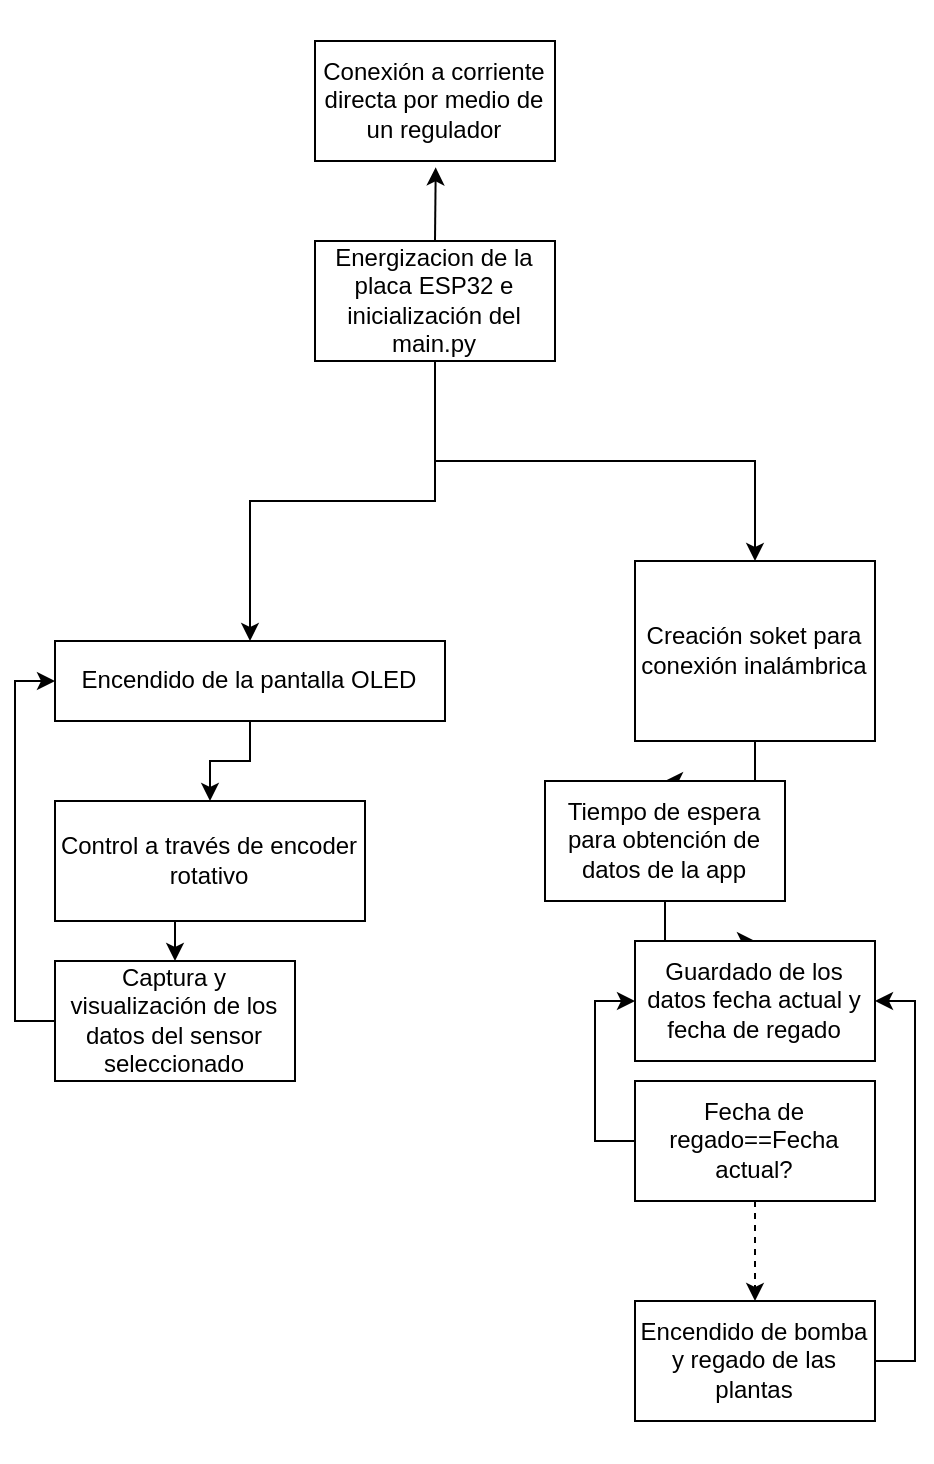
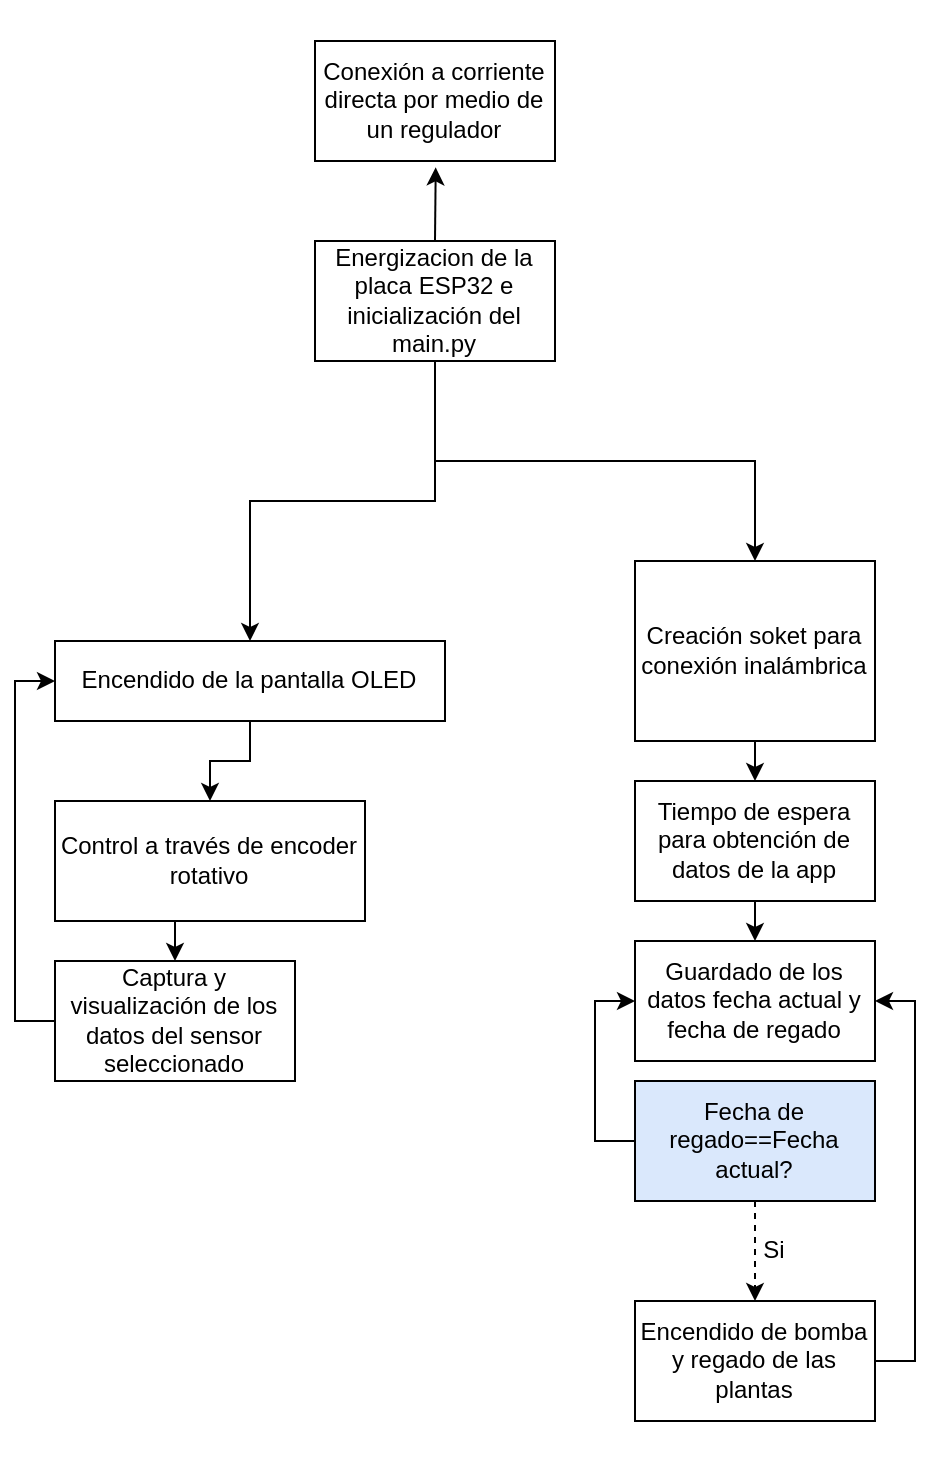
  <mxCell id="0" />
  <mxCell id="1" parent="0" />
  <mxCell id="2" value="Conexión a corriente directa por medio de un regulador" style="rounded=0;whiteSpace=wrap;html=1;" vertex="1" parent="1"><mxGeometry x="150" y="20" width="120" height="60" as="geometry" /></mxCell>
  <mxCell id="3" style="edgeStyle=orthogonalEdgeStyle;rounded=0;orthogonalLoop=1;jettySize=auto;html=1;exitX=0.5;exitY=1;exitDx=0;exitDy=0;entryX=0.5;entryY=0;entryDx=0;entryDy=0;" edge="1" parent="1" source="5" target="9"><mxGeometry relative="1" as="geometry" /></mxCell>
  <mxCell id="4" style="edgeStyle=orthogonalEdgeStyle;rounded=0;orthogonalLoop=1;jettySize=auto;html=1;exitX=0.5;exitY=1;exitDx=0;exitDy=0;entryX=0.5;entryY=0;entryDx=0;entryDy=0;" edge="1" parent="1" source="5" target="7"><mxGeometry relative="1" as="geometry" /></mxCell>
  <mxCell id="5" value="Energizacion de la placa ESP32 e inicialización del main.py" style="rounded=0;whiteSpace=wrap;html=1;" vertex="1" parent="1"><mxGeometry x="150" y="120" width="120" height="60" as="geometry" /></mxCell>
  <mxCell id="6" style="edgeStyle=orthogonalEdgeStyle;rounded=0;orthogonalLoop=1;jettySize=auto;html=1;exitX=0.5;exitY=1;exitDx=0;exitDy=0;entryX=0.5;entryY=0;entryDx=0;entryDy=0;" edge="1" parent="1" source="7" target="16"><mxGeometry relative="1" as="geometry" /></mxCell>
  <mxCell id="7" value="Creación soket para conexión inalámbrica" style="rounded=0;whiteSpace=wrap;html=1;" vertex="1" parent="1"><mxGeometry x="310" y="280" width="120" height="90" as="geometry" /></mxCell>
  <mxCell id="8" style="edgeStyle=orthogonalEdgeStyle;rounded=0;orthogonalLoop=1;jettySize=auto;html=1;exitX=0.5;exitY=1;exitDx=0;exitDy=0;entryX=0.5;entryY=0;entryDx=0;entryDy=0;" edge="1" parent="1" source="9" target="12"><mxGeometry relative="1" as="geometry" /></mxCell>
  <mxCell id="9" value="Encendido de la pantalla OLED" style="rounded=0;whiteSpace=wrap;html=1;" vertex="1" parent="1"><mxGeometry x="20" y="320" width="195" height="40" as="geometry" /></mxCell>
  <mxCell id="10" style="edgeStyle=orthogonalEdgeStyle;rounded=0;orthogonalLoop=1;jettySize=auto;html=1;exitX=0.5;exitY=0;exitDx=0;exitDy=0;entryX=0.503;entryY=1.053;entryDx=0;entryDy=0;entryPerimeter=0;" edge="1" parent="1" source="5" target="2"><mxGeometry relative="1" as="geometry" /></mxCell>
  <mxCell id="11" style="edgeStyle=orthogonalEdgeStyle;rounded=0;orthogonalLoop=1;jettySize=auto;html=1;exitX=0.5;exitY=1;exitDx=0;exitDy=0;entryX=0.5;entryY=0;entryDx=0;entryDy=0;" edge="1" parent="1" source="12" target="14"><mxGeometry relative="1" as="geometry" /></mxCell>
  <mxCell id="12" value="Control a través de encoder rotativo" style="rounded=0;whiteSpace=wrap;html=1;" vertex="1" parent="1"><mxGeometry x="20" y="400" width="155" height="60" as="geometry" /></mxCell>
  <mxCell id="13" style="edgeStyle=orthogonalEdgeStyle;rounded=0;orthogonalLoop=1;jettySize=auto;html=1;exitX=0;exitY=0.5;exitDx=0;exitDy=0;entryX=0;entryY=0.5;entryDx=0;entryDy=0;" edge="1" parent="1" source="14" target="9"><mxGeometry relative="1" as="geometry" /></mxCell>
  <mxCell id="14" value="Captura y visualización de los datos del sensor seleccionado" style="rounded=0;whiteSpace=wrap;html=1;" vertex="1" parent="1"><mxGeometry x="20" y="480" width="120" height="60" as="geometry" /></mxCell>
  <mxCell id="15" style="edgeStyle=orthogonalEdgeStyle;rounded=0;orthogonalLoop=1;jettySize=auto;html=1;exitX=0.5;exitY=1;exitDx=0;exitDy=0;entryX=0.5;entryY=0;entryDx=0;entryDy=0;" edge="1" parent="1" source="16" target="17"><mxGeometry relative="1" as="geometry" /></mxCell>
- <mxCell id="16" value="Tiempo de espera para obtención de datos de la app" style="rounded=0;whiteSpace=wrap;html=1;" vertex="1" parent="1"><mxGeometry x="265" y="390" width="120" height="60" as="geometry" /></mxCell>
+ <mxCell id="16" value="Tiempo de espera para obtención de datos de la app" style="rounded=0;whiteSpace=wrap;html=1;" vertex="1" parent="1"><mxGeometry x="310" y="390" width="120" height="60" as="geometry" /></mxCell>
  <mxCell id="17" value="Guardado de los datos fecha actual y fecha de regado" style="rounded=0;whiteSpace=wrap;html=1;" vertex="1" parent="1"><mxGeometry x="310" y="470" width="120" height="60" as="geometry" /></mxCell>
  <mxCell id="18" style="edgeStyle=orthogonalEdgeStyle;rounded=0;orthogonalLoop=1;jettySize=auto;html=1;exitX=0.5;exitY=1;exitDx=0;exitDy=0;entryX=0.5;entryY=0;entryDx=0;entryDy=0;dashed=1;" edge="1" parent="1" source="20" target="22"><mxGeometry relative="1" as="geometry" /></mxCell>
  <mxCell id="19" style="edgeStyle=orthogonalEdgeStyle;rounded=0;orthogonalLoop=1;jettySize=auto;html=1;exitX=0;exitY=0.5;exitDx=0;exitDy=0;entryX=0;entryY=0.5;entryDx=0;entryDy=0;" edge="1" parent="1" source="20" target="17"><mxGeometry relative="1" as="geometry" /></mxCell>
- <mxCell id="20" value="Fecha de regado==Fecha actual?" style="rounded=0;whiteSpace=wrap;html=1;" vertex="1" parent="1"><mxGeometry x="310" y="540" width="120" height="60" as="geometry" /></mxCell>
+ <mxCell id="20" value="Fecha de regado==Fecha actual?" style="rounded=0;whiteSpace=wrap;html=1;fillColor=#dae8fc;" vertex="1" parent="1"><mxGeometry x="310" y="540" width="120" height="60" as="geometry" /></mxCell>
  <mxCell id="21" style="edgeStyle=orthogonalEdgeStyle;rounded=0;orthogonalLoop=1;jettySize=auto;html=1;exitX=1;exitY=0.5;exitDx=0;exitDy=0;entryX=1;entryY=0.5;entryDx=0;entryDy=0;" edge="1" parent="1" source="22" target="17"><mxGeometry relative="1" as="geometry" /></mxCell>
  <mxCell id="22" value="Encendido de bomba y regado de las plantas" style="rounded=0;whiteSpace=wrap;html=1;" vertex="1" parent="1"><mxGeometry x="310" y="650" width="120" height="60" as="geometry" /></mxCell>
+ <mxCell id="23" value="Si" style="text;html=1;align=center;verticalAlign=middle;whiteSpace=wrap;rounded=0;" vertex="1" parent="1"><mxGeometry x="350" y="610" width="60" height="30" as="geometry" /></mxCell>
